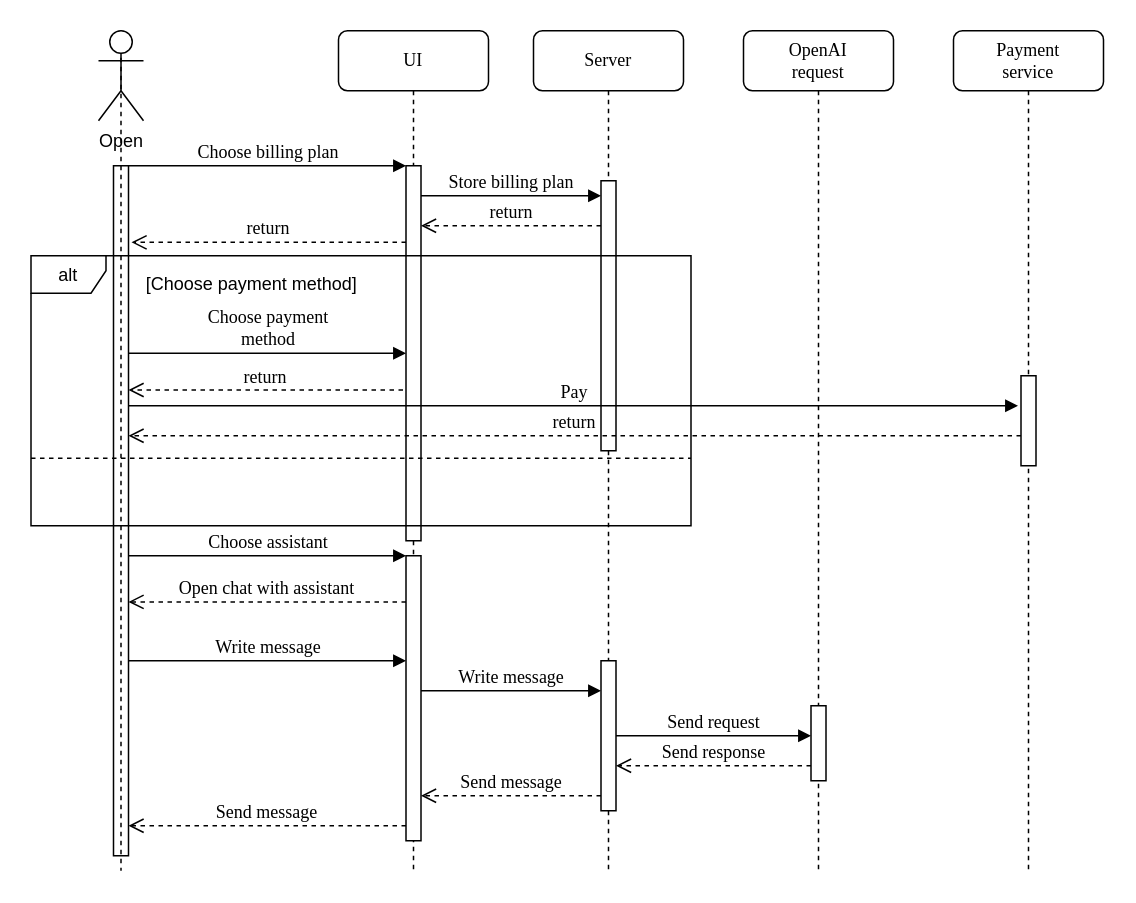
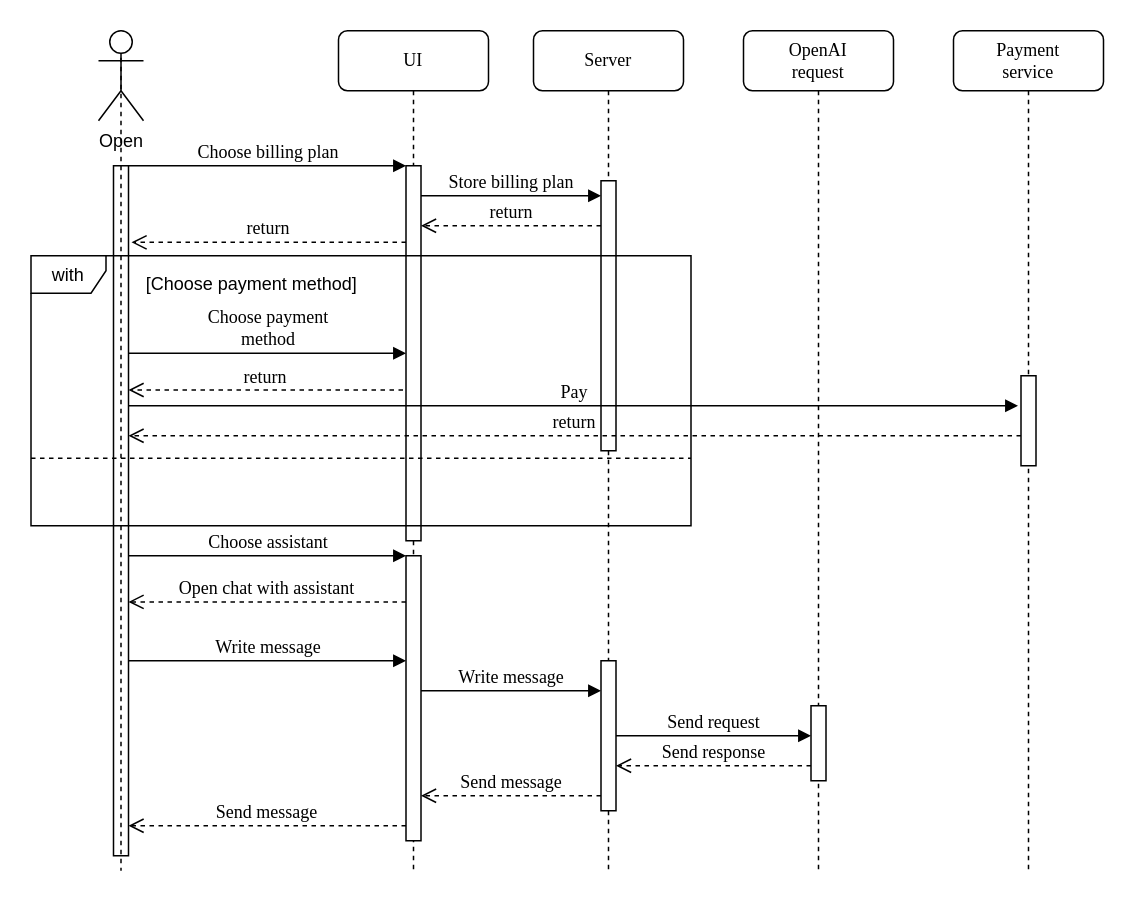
  <mxCell id="0" />
  <mxCell id="1" parent="0" />
  <mxCell id="2" value="UI" style="shape=umlLifeline;perimeter=lifelinePerimeter;whiteSpace=wrap;html=1;container=1;collapsible=0;recursiveResize=0;outlineConnect=0;rounded=1;shadow=0;comic=0;labelBackgroundColor=none;strokeWidth=1;fontFamily=Verdana;fontSize=12;align=center;" parent="1" vertex="1"><mxGeometry x="225" y="20" width="100" height="560" as="geometry" /></mxCell>
  <mxCell id="3" value="" style="html=1;points=[];perimeter=orthogonalPerimeter;rounded=0;shadow=0;comic=0;labelBackgroundColor=none;strokeWidth=1;fontFamily=Verdana;fontSize=12;align=center;" parent="2" vertex="1"><mxGeometry x="45" y="90" width="10" height="250" as="geometry" /></mxCell>
  <mxCell id="4" value="" style="html=1;points=[];perimeter=orthogonalPerimeter;rounded=0;shadow=0;comic=0;labelBackgroundColor=none;strokeWidth=1;fontFamily=Verdana;fontSize=12;align=center;" parent="2" vertex="1"><mxGeometry x="45" y="350" width="10" height="190" as="geometry" /></mxCell>
  <mxCell id="5" value="return" style="html=1;verticalAlign=bottom;endArrow=open;dashed=1;endSize=8;labelBackgroundColor=none;fontFamily=Verdana;fontSize=12;" parent="2" edge="1"><mxGeometry relative="1" as="geometry"><mxPoint x="55" y="130" as="targetPoint" /><mxPoint x="175" y="130" as="sourcePoint" /></mxGeometry></mxCell>
  <mxCell id="6" value="Store billing plan" style="html=1;verticalAlign=bottom;endArrow=block;labelBackgroundColor=none;fontFamily=Verdana;fontSize=12;edgeStyle=elbowEdgeStyle;elbow=vertical;" edge="1" parent="2"><mxGeometry relative="1" as="geometry"><mxPoint x="55" y="110" as="sourcePoint" /><mxPoint x="175" y="110" as="targetPoint" /></mxGeometry></mxCell>
  <mxCell id="7" value="Server" style="shape=umlLifeline;perimeter=lifelinePerimeter;whiteSpace=wrap;html=1;container=1;collapsible=0;recursiveResize=0;outlineConnect=0;rounded=1;shadow=0;comic=0;labelBackgroundColor=none;strokeWidth=1;fontFamily=Verdana;fontSize=12;align=center;" parent="1" vertex="1"><mxGeometry x="355" y="20" width="100" height="560" as="geometry" /></mxCell>
  <mxCell id="8" value="" style="html=1;points=[];perimeter=orthogonalPerimeter;rounded=0;shadow=0;comic=0;labelBackgroundColor=none;strokeWidth=1;fontFamily=Verdana;fontSize=12;align=center;" parent="7" vertex="1"><mxGeometry x="45" y="100" width="10" height="180" as="geometry" /></mxCell>
  <mxCell id="9" value="" style="html=1;points=[];perimeter=orthogonalPerimeter;rounded=0;shadow=0;comic=0;labelBackgroundColor=none;strokeWidth=1;fontFamily=Verdana;fontSize=12;align=center;" parent="7" vertex="1"><mxGeometry x="45" y="420" width="10" height="100" as="geometry" /></mxCell>
  <mxCell id="10" value="OpenAI&lt;br&gt;request" style="shape=umlLifeline;perimeter=lifelinePerimeter;whiteSpace=wrap;html=1;container=1;collapsible=0;recursiveResize=0;outlineConnect=0;rounded=1;shadow=0;comic=0;labelBackgroundColor=none;strokeWidth=1;fontFamily=Verdana;fontSize=12;align=center;" parent="1" vertex="1"><mxGeometry x="495" y="20" width="100" height="560" as="geometry" /></mxCell>
  <mxCell id="11" value="Payment&lt;br&gt;service" style="shape=umlLifeline;perimeter=lifelinePerimeter;whiteSpace=wrap;html=1;container=1;collapsible=0;recursiveResize=0;outlineConnect=0;rounded=1;shadow=0;comic=0;labelBackgroundColor=none;strokeWidth=1;fontFamily=Verdana;fontSize=12;align=center;" parent="1" vertex="1"><mxGeometry x="635" y="20" width="100" height="560" as="geometry" /></mxCell>
  <mxCell id="12" value="return" style="html=1;verticalAlign=bottom;endArrow=open;dashed=1;endSize=8;labelBackgroundColor=none;fontFamily=Verdana;fontSize=12;edgeStyle=elbowEdgeStyle;elbow=vertical;entryX=1;entryY=0.391;entryDx=0;entryDy=0;entryPerimeter=0;" parent="11" target="17" edge="1"><mxGeometry relative="1" as="geometry"><mxPoint x="-85" y="270" as="targetPoint" /><Array as="points"><mxPoint x="-10" y="270" /><mxPoint x="20" y="270" /></Array><mxPoint x="45" y="270" as="sourcePoint" /></mxGeometry></mxCell>
  <mxCell id="13" value="" style="html=1;points=[];perimeter=orthogonalPerimeter;rounded=0;shadow=0;comic=0;labelBackgroundColor=none;strokeWidth=1;fontFamily=Verdana;fontSize=12;align=center;" parent="11" vertex="1"><mxGeometry x="45" y="230" width="10" height="60" as="geometry" /></mxCell>
  <mxCell id="14" value="" style="html=1;points=[];perimeter=orthogonalPerimeter;rounded=0;shadow=0;comic=0;labelBackgroundColor=none;strokeWidth=1;fontFamily=Verdana;fontSize=12;align=center;" parent="1" vertex="1"><mxGeometry x="540" y="470" width="10" height="50" as="geometry" /></mxCell>
  <mxCell id="15" value="Choose assistant" style="html=1;verticalAlign=bottom;endArrow=block;labelBackgroundColor=none;fontFamily=Verdana;fontSize=12;" parent="1" source="17" target="4" edge="1"><mxGeometry relative="1" as="geometry"><mxPoint x="465" y="360" as="sourcePoint" /></mxGeometry></mxCell>
  <mxCell id="16" value="Choose billing plan" style="html=1;verticalAlign=bottom;endArrow=block;entryX=0;entryY=0;labelBackgroundColor=none;fontFamily=Verdana;fontSize=12;edgeStyle=elbowEdgeStyle;elbow=vertical;" parent="1" source="17" target="3" edge="1"><mxGeometry relative="1" as="geometry"><mxPoint x="175" y="130" as="sourcePoint" /></mxGeometry></mxCell>
  <mxCell id="17" value="" style="html=1;points=[];perimeter=orthogonalPerimeter;rounded=0;shadow=0;comic=0;labelBackgroundColor=none;strokeWidth=1;fontFamily=Verdana;fontSize=12;align=center;" parent="1" vertex="1"><mxGeometry x="75" y="110" width="10" height="460" as="geometry" /></mxCell>
  <mxCell id="18" value="" style="endArrow=none;dashed=1;endFill=0;endSize=12;html=1;rounded=0;exitX=0.5;exitY=0.5;exitDx=0;exitDy=0;exitPerimeter=0;" parent="1" edge="1"><mxGeometry width="160" relative="1" as="geometry"><mxPoint x="80" y="20" as="sourcePoint" /><mxPoint x="80" y="580" as="targetPoint" /></mxGeometry></mxCell>
  <mxCell id="19" value="Open" style="shape=umlActor;verticalLabelPosition=bottom;verticalAlign=top;html=1;" parent="1" vertex="1"><mxGeometry x="65" y="20" width="30" height="60" as="geometry" /></mxCell>
- <mxCell id="20" value="alt" style="shape=umlFrame;whiteSpace=wrap;html=1;pointerEvents=0;recursiveResize=0;container=1;collapsible=0;width=50;height=25;" parent="1" vertex="1"><mxGeometry x="20" y="170" width="440" height="180" as="geometry" /></mxCell>
+ <mxCell id="20" value="with" style="shape=umlFrame;whiteSpace=wrap;html=1;pointerEvents=0;recursiveResize=0;container=1;collapsible=0;width=50;height=25;" parent="1" vertex="1"><mxGeometry x="20" y="170" width="440" height="180" as="geometry" /></mxCell>
  <mxCell id="21" value="[Choose payment method]" style="text;html=1;" parent="20" vertex="1"><mxGeometry width="100" height="20" relative="1" as="geometry"><mxPoint x="75" y="5" as="offset" /></mxGeometry></mxCell>
  <mxCell id="22" value="" style="line;strokeWidth=1;dashed=1;labelPosition=center;verticalLabelPosition=bottom;align=left;verticalAlign=top;spacingLeft=20;spacingTop=15;html=1;whiteSpace=wrap;" parent="20" vertex="1"><mxGeometry y="130" width="440" height="10" as="geometry" /></mxCell>
  <mxCell id="23" value="Choose payment&lt;br&gt;method" style="html=1;verticalAlign=bottom;endArrow=block;labelBackgroundColor=none;fontFamily=Verdana;fontSize=12;edgeStyle=elbowEdgeStyle;elbow=vertical;" parent="20" target="3" edge="1"><mxGeometry relative="1" as="geometry"><mxPoint x="65" y="65" as="sourcePoint" /><mxPoint x="220" y="65" as="targetPoint" /></mxGeometry></mxCell>
  <mxCell id="24" value="return" style="html=1;verticalAlign=bottom;endArrow=open;dashed=1;endSize=8;labelBackgroundColor=none;fontFamily=Verdana;fontSize=12;entryX=1.2;entryY=0.111;entryDx=0;entryDy=0;entryPerimeter=0;" edge="1" parent="20"><mxGeometry relative="1" as="geometry"><mxPoint x="65" y="89.5" as="targetPoint" /><mxPoint x="248" y="89.5" as="sourcePoint" /></mxGeometry></mxCell>
  <mxCell id="25" value="Pay" style="html=1;verticalAlign=bottom;endArrow=block;labelBackgroundColor=none;fontFamily=Verdana;fontSize=12;edgeStyle=elbowEdgeStyle;elbow=vertical;exitX=1.2;exitY=0.326;exitDx=0;exitDy=0;exitPerimeter=0;" parent="20" edge="1"><mxGeometry relative="1" as="geometry"><mxPoint x="65" y="100.0" as="sourcePoint" /><mxPoint x="658" y="100.04" as="targetPoint" /><Array as="points" /></mxGeometry></mxCell>
  <mxCell id="26" value="Open chat with assistant" style="html=1;verticalAlign=bottom;endArrow=open;dashed=1;endSize=8;labelBackgroundColor=none;fontFamily=Verdana;fontSize=12;edgeStyle=elbowEdgeStyle;elbow=vertical;entryX=1;entryY=0.68;entryDx=0;entryDy=0;entryPerimeter=0;" parent="1" edge="1"><mxGeometry relative="1" as="geometry"><mxPoint x="85" y="400" as="targetPoint" /><Array as="points"><mxPoint x="270" y="400.8" /><mxPoint x="300" y="400.8" /></Array><mxPoint x="270" y="400.8" as="sourcePoint" /></mxGeometry></mxCell>
  <mxCell id="27" value="Write message" style="html=1;verticalAlign=bottom;endArrow=block;labelBackgroundColor=none;fontFamily=Verdana;fontSize=12;" parent="1" edge="1"><mxGeometry relative="1" as="geometry"><mxPoint x="85" y="440" as="sourcePoint" /><mxPoint x="270" y="440" as="targetPoint" /></mxGeometry></mxCell>
  <mxCell id="28" value="Send request" style="html=1;verticalAlign=bottom;endArrow=block;labelBackgroundColor=none;fontFamily=Verdana;fontSize=12;" parent="1" source="9" target="14" edge="1"><mxGeometry relative="1" as="geometry"><mxPoint x="425" y="460" as="sourcePoint" /><mxPoint x="545" y="460" as="targetPoint" /></mxGeometry></mxCell>
  <mxCell id="29" value="Send response" style="html=1;verticalAlign=bottom;endArrow=open;dashed=1;endSize=8;labelBackgroundColor=none;fontFamily=Verdana;fontSize=12;edgeStyle=elbowEdgeStyle;elbow=vertical;" parent="1" edge="1"><mxGeometry relative="1" as="geometry"><mxPoint x="410" y="510" as="targetPoint" /><Array as="points"><mxPoint x="450" y="510" /><mxPoint x="480" y="510" /></Array><mxPoint x="540" y="510" as="sourcePoint" /></mxGeometry></mxCell>
  <mxCell id="30" value="Send message" style="html=1;verticalAlign=bottom;endArrow=open;dashed=1;endSize=8;labelBackgroundColor=none;fontFamily=Verdana;fontSize=12;edgeStyle=elbowEdgeStyle;elbow=vertical;" parent="1" edge="1"><mxGeometry relative="1" as="geometry"><mxPoint x="280" y="530" as="targetPoint" /><Array as="points"><mxPoint x="315" y="530" /><mxPoint x="345" y="530" /></Array><mxPoint x="400" y="530" as="sourcePoint" /></mxGeometry></mxCell>
  <mxCell id="31" value="Send message" style="html=1;verticalAlign=bottom;endArrow=open;dashed=1;endSize=8;labelBackgroundColor=none;fontFamily=Verdana;fontSize=12;edgeStyle=elbowEdgeStyle;elbow=vertical;" parent="1" source="4" target="17" edge="1"><mxGeometry relative="1" as="geometry"><mxPoint x="115" y="560" as="targetPoint" /><Array as="points"><mxPoint x="205" y="550" /><mxPoint x="150" y="560" /><mxPoint x="180" y="560" /></Array><mxPoint x="235" y="560" as="sourcePoint" /></mxGeometry></mxCell>
  <mxCell id="32" value="Write message" style="html=1;verticalAlign=bottom;endArrow=block;labelBackgroundColor=none;fontFamily=Verdana;fontSize=12;" parent="1" edge="1"><mxGeometry relative="1" as="geometry"><mxPoint x="280" y="460" as="sourcePoint" /><mxPoint x="400" y="460" as="targetPoint" /></mxGeometry></mxCell>
  <mxCell id="33" value="return" style="html=1;verticalAlign=bottom;endArrow=open;dashed=1;endSize=8;labelBackgroundColor=none;fontFamily=Verdana;fontSize=12;entryX=1.2;entryY=0.111;entryDx=0;entryDy=0;entryPerimeter=0;" edge="1" parent="1" source="3" target="17"><mxGeometry relative="1" as="geometry"><mxPoint x="95" y="159" as="targetPoint" /><mxPoint x="279" y="160" as="sourcePoint" /></mxGeometry></mxCell>
